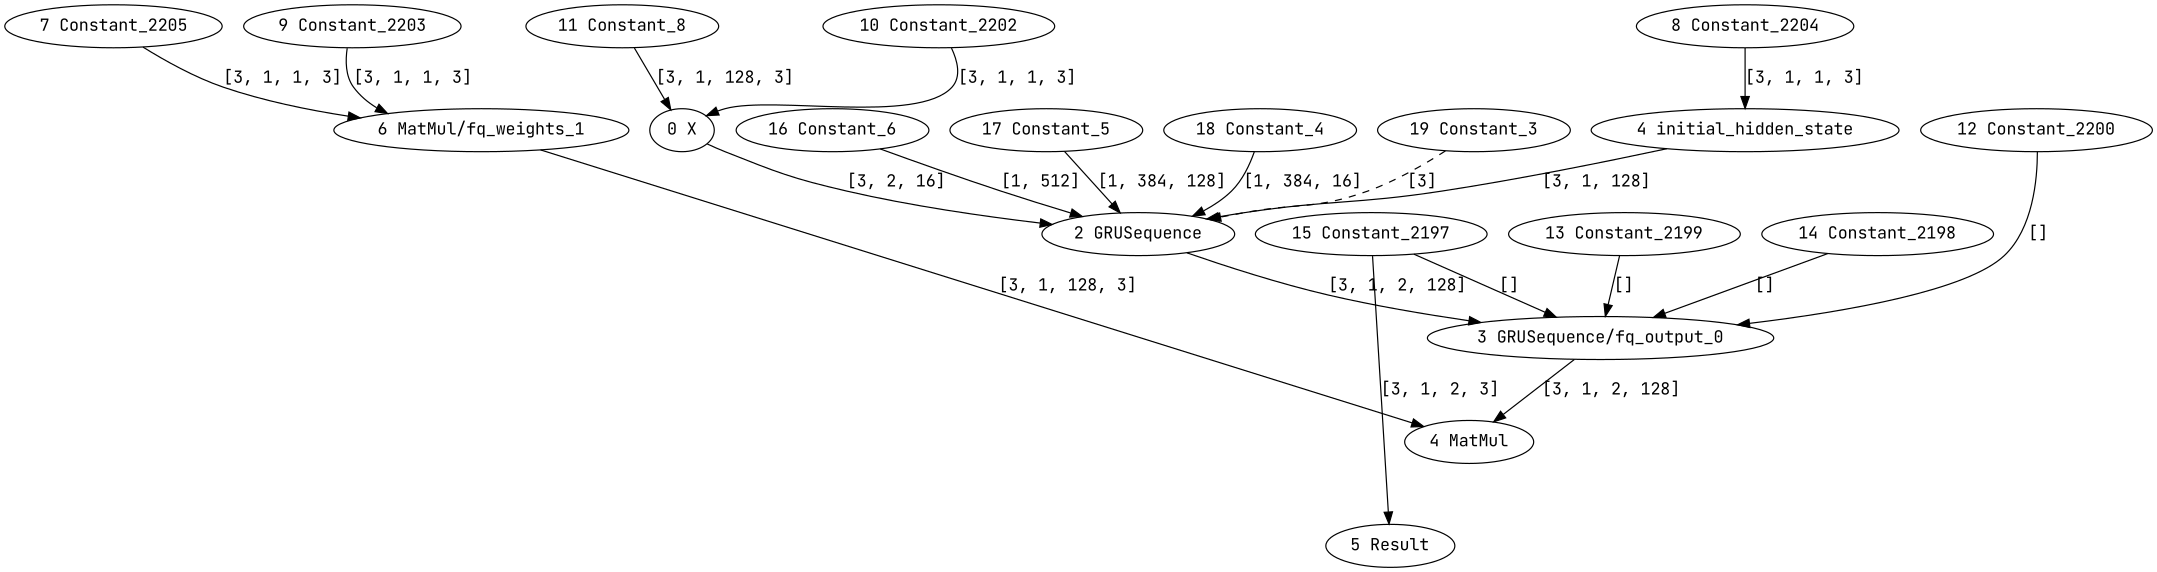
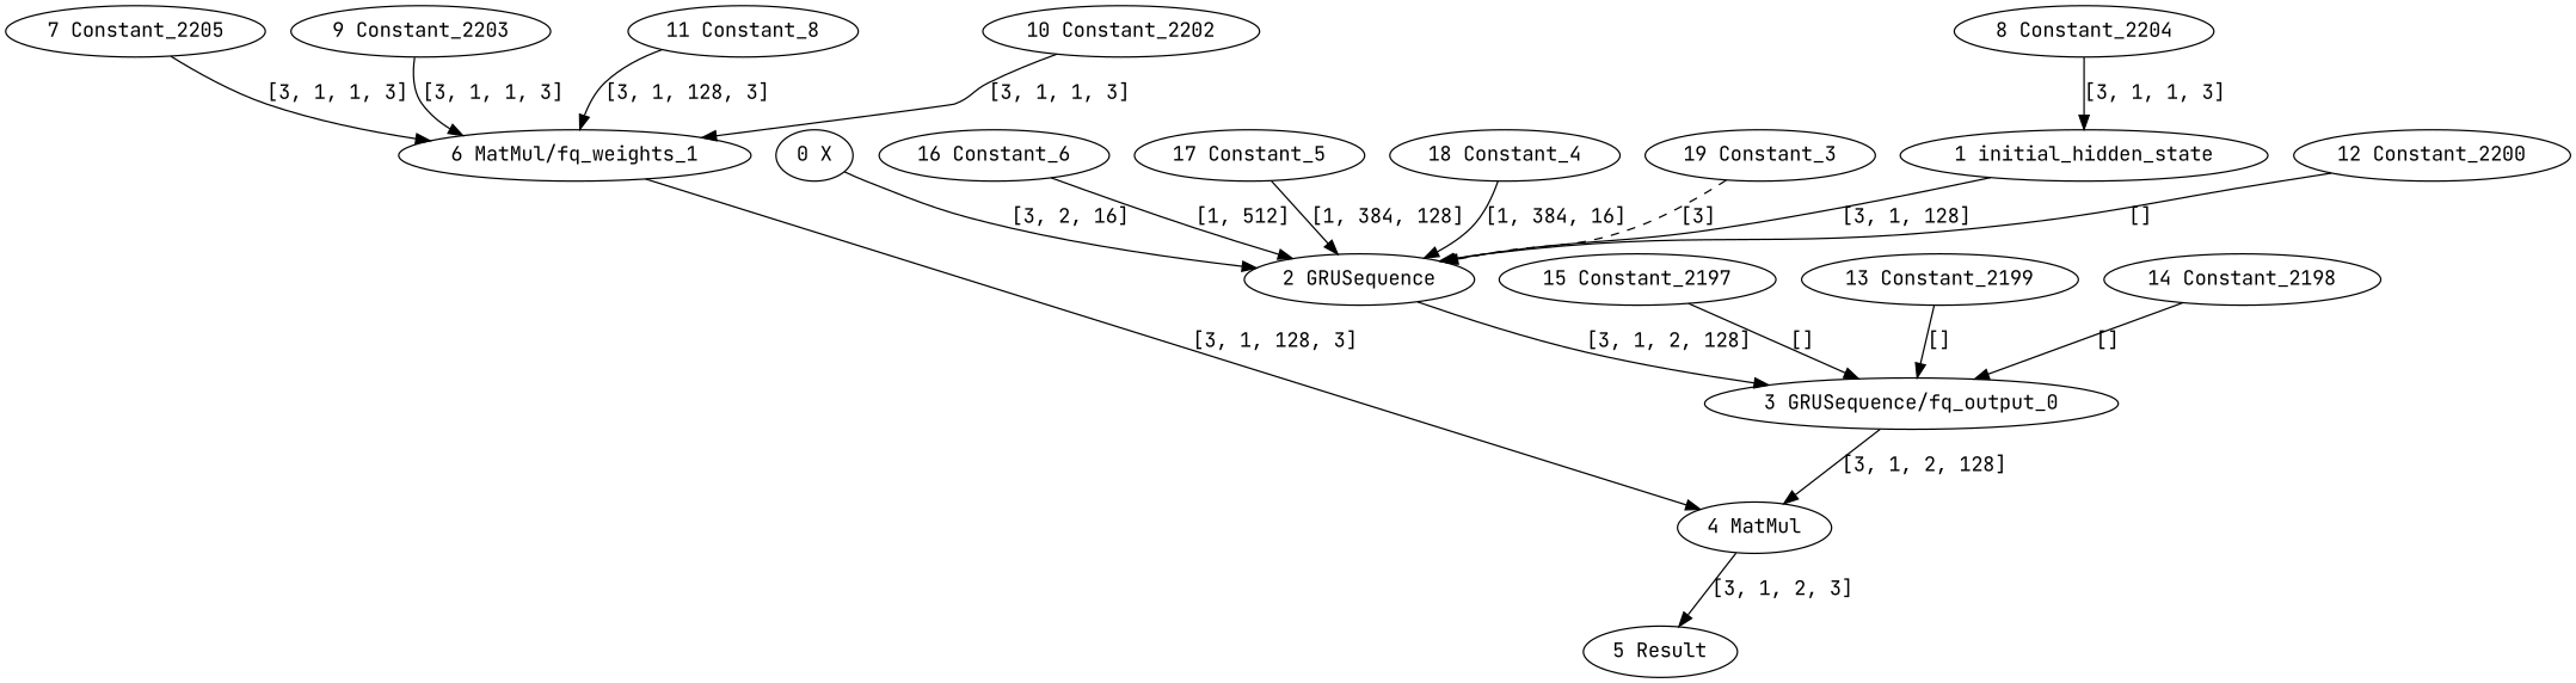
  strict digraph {
    fontname="JetBrains Mono"
    node [fontname="JetBrains Mono" type=Constant]
    edge [fontname="JetBrains Mono" style=solid]
    "0 X" [type=Parameter]
    "2 GRUSequence" [type=GRUSequence]
    "3 GRUSequence/fq_output_0" [type=FakeQuantize]
-   "1 initial_hidden_state" [type=Parameter label="4 initial_hidden_state"]
+   "1 initial_hidden_state" [type=Parameter]
    "4 MatMul" [type=MatMul]
    "5 Result" [type=Result]
    "6 MatMul/fq_weights_1" [type=FakeQuantize]
    "7 Constant_2205"
    "8 Constant_2204"
    "9 Constant_2203"
    "10 Constant_2202"
    "11 Constant_8"
    "12 Constant_2200"
    "13 Constant_2199"
    "14 Constant_2198"
    "15 Constant_2197"
    "16 Constant_6"
    "17 Constant_5"
    "18 Constant_4"
    "19 Constant_3"
    "0 X" -> "2 GRUSequence" [label="[3, 2, 16]"]
    "2 GRUSequence" -> "3 GRUSequence/fq_output_0" [label="[3, 1, 2, 128]"]
    "3 GRUSequence/fq_output_0" -> "4 MatMul" [label="[3, 1, 2, 128]"]
    "1 initial_hidden_state" -> "2 GRUSequence" [label="[3, 1, 128]"]
-   "15 Constant_2197" -> "5 Result" [label="[3, 1, 2, 3]"]
+   "4 MatMul" -> "5 Result" [label="[3, 1, 2, 3]"]
    "6 MatMul/fq_weights_1" -> "4 MatMul" [label="[3, 1, 128, 3]"]
    "7 Constant_2205" -> "6 MatMul/fq_weights_1" [label="[3, 1, 1, 3]"]
    "8 Constant_2204" -> "1 initial_hidden_state" [label="[3, 1, 1, 3]"]
    "9 Constant_2203" -> "6 MatMul/fq_weights_1" [label="[3, 1, 1, 3]"]
-   "10 Constant_2202" -> "0 X" [label="[3, 1, 1, 3]"]
-   "11 Constant_8" -> "0 X" [label="[3, 1, 128, 3]"]
-   "12 Constant_2200" -> "3 GRUSequence/fq_output_0" [label="[]"]
+   "10 Constant_2202" -> "6 MatMul/fq_weights_1" [label="[3, 1, 1, 3]"]
+   "11 Constant_8" -> "6 MatMul/fq_weights_1" [label="[3, 1, 128, 3]"]
+   "12 Constant_2200" -> "2 GRUSequence" [label="[]"]
    "13 Constant_2199" -> "3 GRUSequence/fq_output_0" [label="[]"]
    "14 Constant_2198" -> "3 GRUSequence/fq_output_0" [label="[]"]
    "15 Constant_2197" -> "3 GRUSequence/fq_output_0" [label="[]"]
    "16 Constant_6" -> "2 GRUSequence" [label="[1, 512]"]
    "17 Constant_5" -> "2 GRUSequence" [label="[1, 384, 128]"]
    "18 Constant_4" -> "2 GRUSequence" [label="[1, 384, 16]"]
    "19 Constant_3" -> "2 GRUSequence" [label="[3]" style=dashed]
  }
